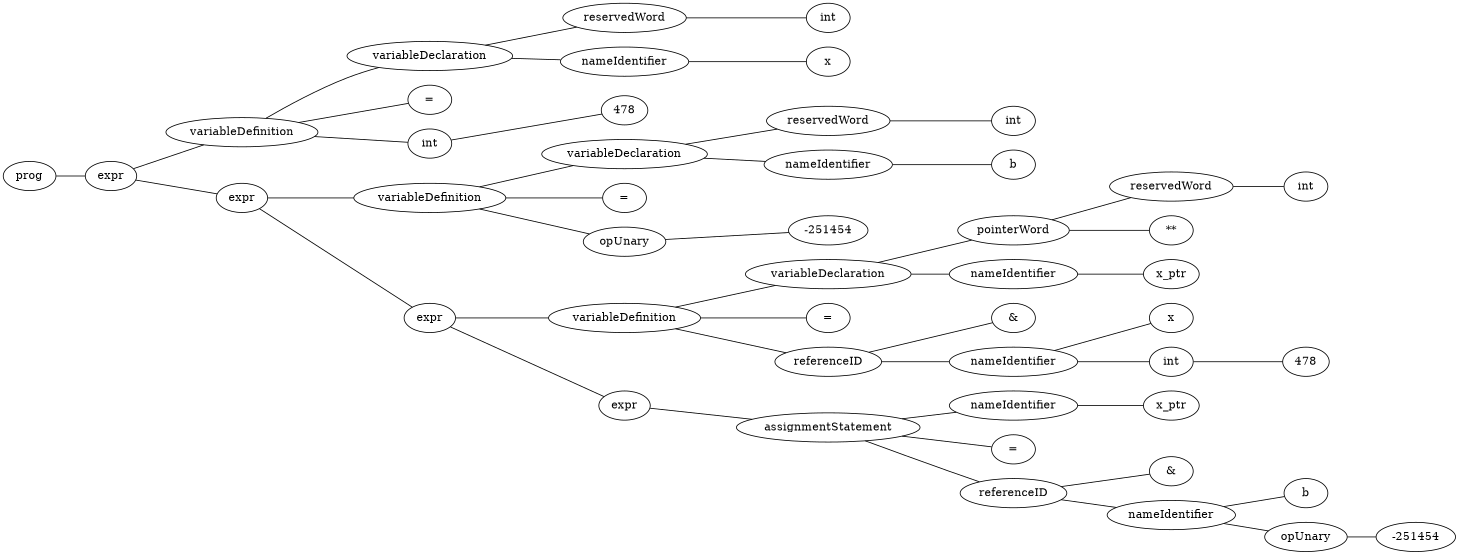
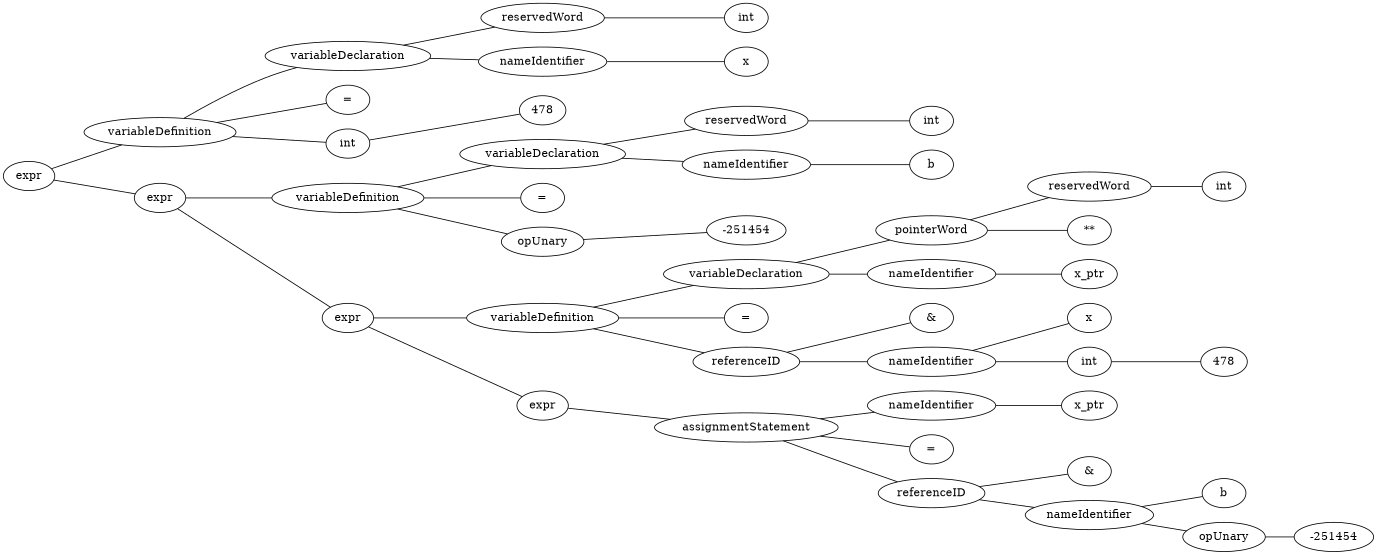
  graph {
    rankdir=LR
-   n1 [label=prog]
    n2 [label=expr]
    n3 [label=variableDefinition]
    n4 [label=expr]
    n5 [label=variableDeclaration]
    n6 [label="="]
    n7 [label=int]
    n8 [label=reservedWord]
    n9 [label=nameIdentifier]
    n10 [label=int]
    n11 [label=x]
    n12 [label=478]
    n13 [label=variableDefinition]
    n14 [label=expr]
    n15 [label=variableDeclaration]
    n16 [label="="]
    n17 [label=opUnary]
    n18 [label=reservedWord]
    n19 [label=nameIdentifier]
    n20 [label=int]
    n21 [label=b]
    n22 [label=-251454]
    n23 [label=variableDefinition]
    n24 [label=expr]
    n25 [label=variableDeclaration]
    n26 [label="="]
    n27 [label=referenceID]
    n28 [label=pointerWord]
    n29 [label=nameIdentifier]
    n30 [label=reservedWord]
    n31 [label="**"]
    n32 [label=int]
    n33 [label=x_ptr]
    n34 [label="&"]
    n35 [label=nameIdentifier]
    n36 [label=x]
    n37 [label=int]
    n38 [label=478]
    n39 [label=assignmentStatement]
    n40 [label=nameIdentifier]
    n41 [label="="]
    n42 [label=referenceID]
    n43 [label=x_ptr]
    n44 [label="&"]
    n45 [label=nameIdentifier]
    n46 [label=b]
    n47 [label=opUnary]
    n48 [label=-251454]
-   n1 -- n2
    n2 -- n3
    n2 -- n4
    n3 -- n5
    n3 -- n6
    n3 -- n7
    n4 -- n13
    n4 -- n14
    n5 -- n8
    n5 -- n9
    n7 -- n12
    n8 -- n10
    n9 -- n11
    n13 -- n15
    n13 -- n16
    n13 -- n17
    n14 -- n23
    n14 -- n24
    n15 -- n18
    n15 -- n19
    n17 -- n22
    n18 -- n20
    n19 -- n21
    n23 -- n25
    n23 -- n26
    n23 -- n27
    n24 -- n39
    n25 -- n28
    n25 -- n29
    n27 -- n34
    n27 -- n35
    n28 -- n30
    n28 -- n31
    n29 -- n33
    n30 -- n32
    n35 -- n36
    n35 -- n37
    n37 -- n38
    n39 -- n40
    n39 -- n41
    n39 -- n42
    n40 -- n43
    n42 -- n44
    n42 -- n45
    n45 -- n46
    n45 -- n47
    n47 -- n48
  }
